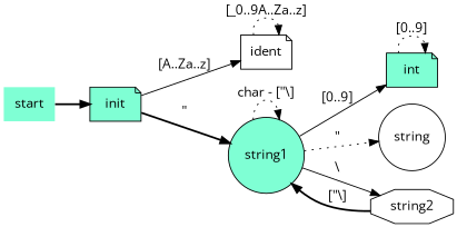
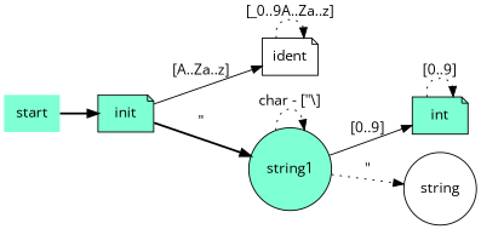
  digraph {
    fontname="Open Sans"
    rankdir=LR
    node [fillcolor=aquamarine fontname="Open Sans" shape=note style=filled]
    edge [fontname="Open Sans" style=dotted]
    start [shape=plaintext]
    init
    n3 [fillcolor=white label=ident]
    string1 [shape=circle]
    n5 [label=int]
    n6 [fillcolor=white label=string shape=circle]
-   string2 [fillcolor=white shape=octagon]
    start -> init [style=bold]
    init -> n3 [label="[A..Za..z]" style=solid]
    init -> string1 [label="\"" style=bold]
    n3 -> n3 [label="[_0..9A..Za..z]"]
    string1 -> string1 [label="char - [\"\\]"]
    string1 -> n5 [label="[0..9]" style=solid]
    string1 -> n6 [label="\""]
-   string1 -> string2 [label="\\" style=solid]
    n5 -> n5 [label="[0..9]"]
-   string2 -> string1 [label="[\"\\]" style=bold]
  }
